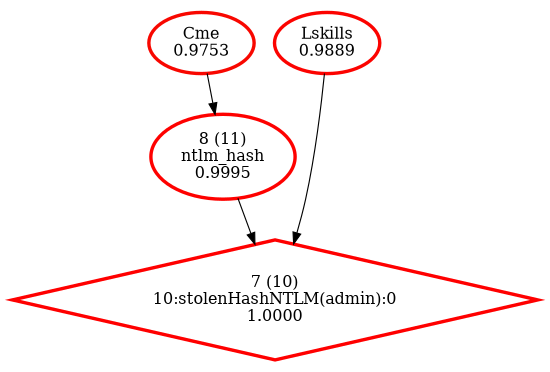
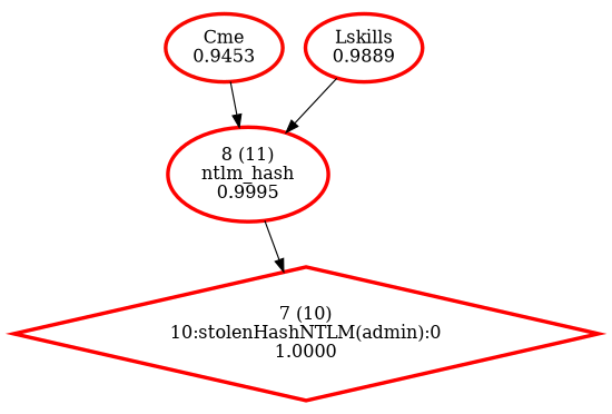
  digraph {
    node [penwidth=3]
    n1 [color="#FE0100" label="8 (11)\nntlm_hash\n0.9995" shape=ellipse]
    n2 [color="#FF0000" label="7 (10)\n10:stolenHashNTLM(admin):0\n1.0000" shape=diamond]
-   n3 [color="#F80700" label="Cme\n0.9753"]
+   n3 [color="#F80700" label="Cme\n0.9453"]
    n4 [color="#FC0300" label="Lskills\n0.9889"]
    n1 -> n2
    n3 -> n1
-   n4 -> n2
+   n4 -> n1
  }
